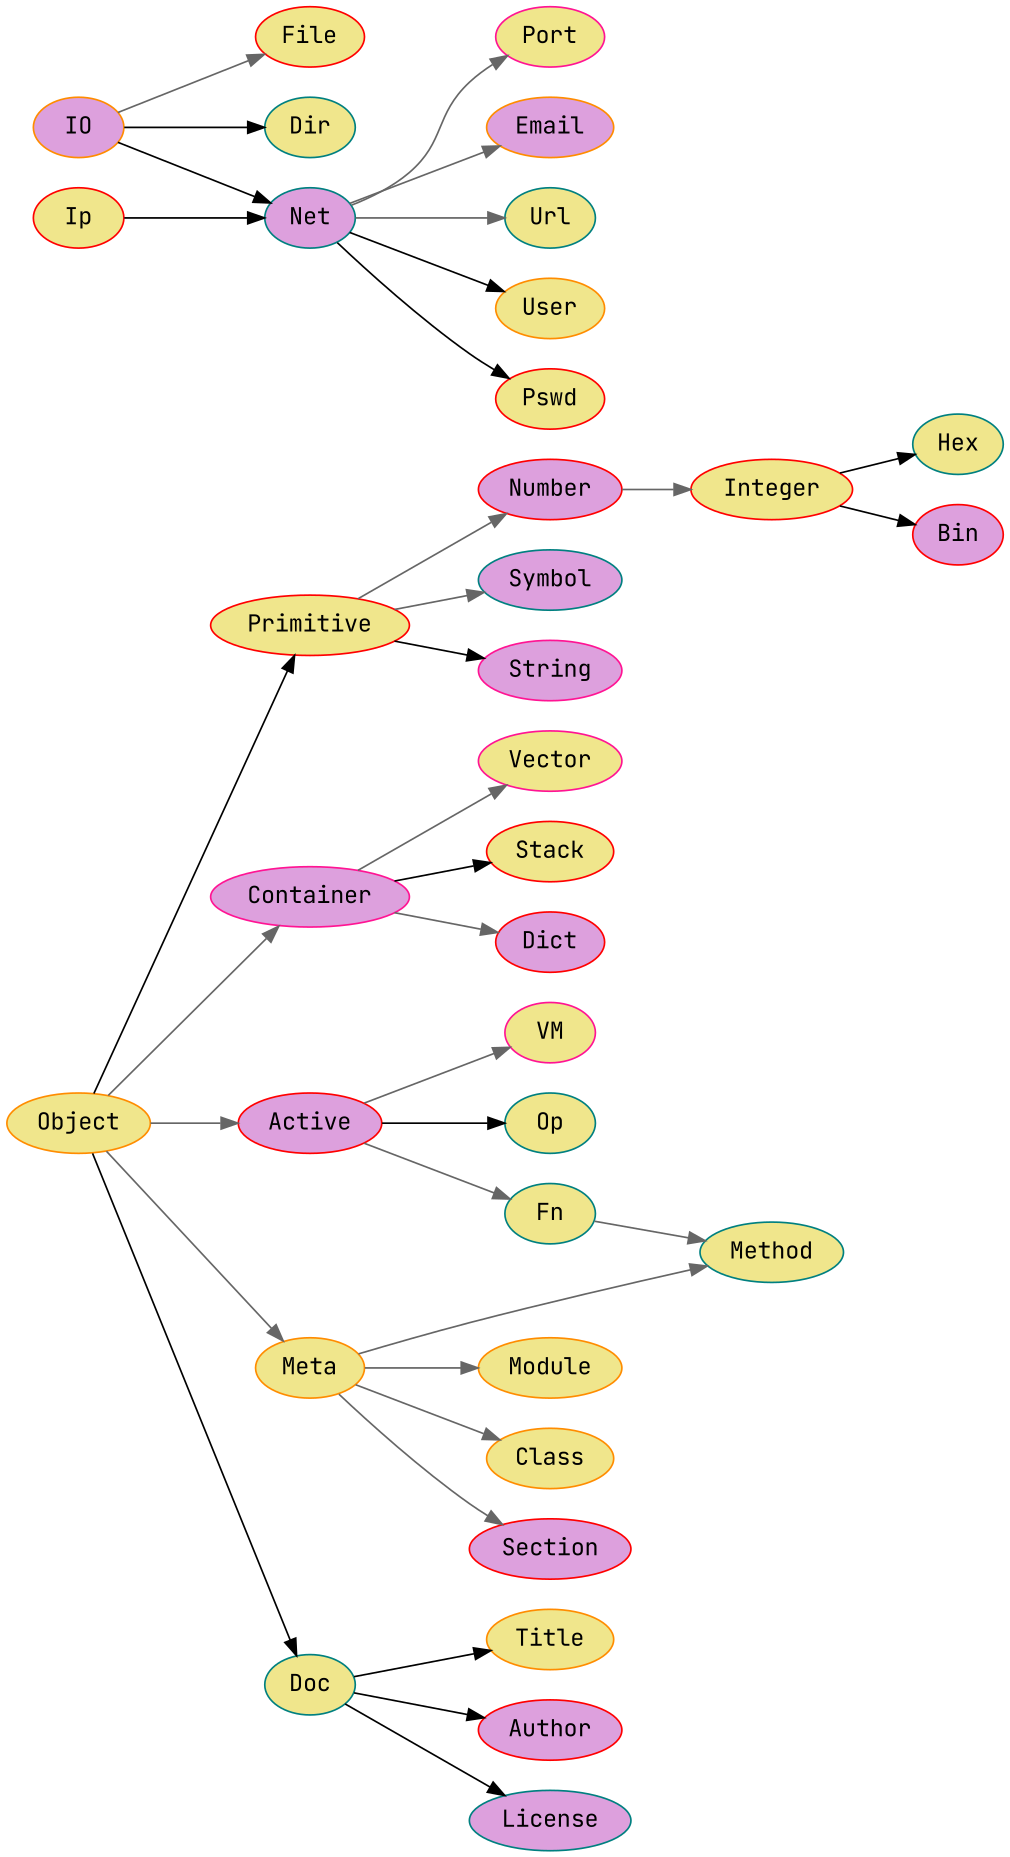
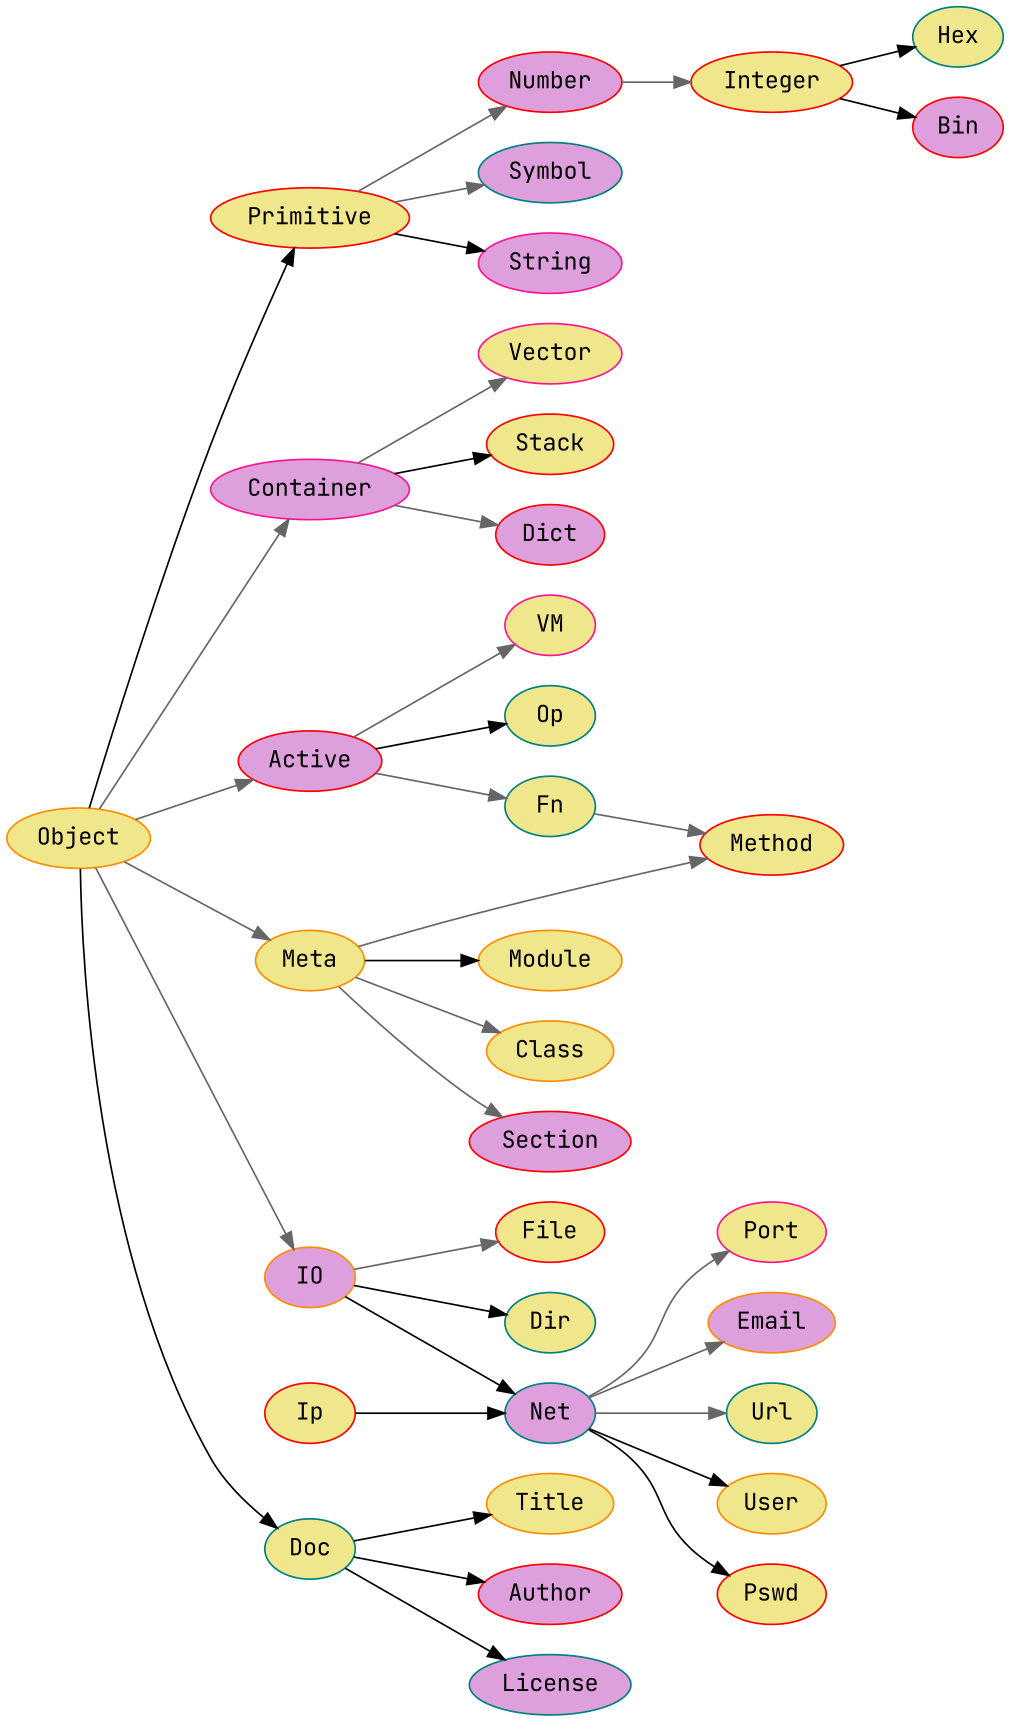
  digraph {
    fontname="JetBrains Mono"
    rankdir=LR
    node [color=red fillcolor=khaki fontname="JetBrains Mono" style=filled]
    edge [color=gray40 fontname="JetBrains Mono"]
    Object [color=darkorange]
    Primitive
    Container [color=deeppink fillcolor=plum]
    Active [fillcolor=plum]
    Meta [color=darkorange]
    IO [color=darkorange fillcolor=plum]
    Doc [color=teal]
    Number [fillcolor=plum]
    Symbol [color=teal fillcolor=plum]
    String [color=deeppink fillcolor=plum]
    Vector [color=deeppink]
    Stack
    Dict [fillcolor=plum]
    VM [color=deeppink]
    Op [color=teal]
    Fn [color=teal]
-   Method [color=teal]
+   Method
    Module [color=darkorange]
    Class [color=darkorange]
    Section [fillcolor=plum]
    File
    Dir [color=teal]
    Net [color=teal fillcolor=plum]
    Title [color=darkorange]
    Author [fillcolor=plum]
    License [color=teal fillcolor=plum]
    Integer
    Hex [color=teal]
    Bin [fillcolor=plum]
    Port [color=deeppink]
    Email [color=darkorange fillcolor=plum]
    Url [color=teal]
    User [color=darkorange]
    Pswd
    Ip
    Object -> Primitive [color=black]
    Object -> Container
    Object -> Active
    Object -> Meta
+   Object -> IO
    Object -> Doc [color=black]
    Primitive -> Number
    Primitive -> Symbol
    Primitive -> String [color=black]
    Container -> Vector
    Container -> Stack [color=black]
    Container -> Dict
    Active -> VM
    Active -> Op [color=black]
    Active -> Fn
    Meta -> Method
-   Meta -> Module
+   Meta -> Module [color=black]
    Meta -> Class
    Meta -> Section
    IO -> File
    IO -> Dir [color=black]
    IO -> Net [color=black]
    Doc -> Title [color=black]
    Doc -> Author [color=black]
    Doc -> License [color=black]
    Number -> Integer
    Fn -> Method
    Net -> Port
    Net -> Email
    Net -> Url
    Net -> User [color=black]
    Net -> Pswd [color=black]
    Integer -> Hex [color=black]
    Integer -> Bin [color=black]
    Ip -> Net [color=black]
  }
